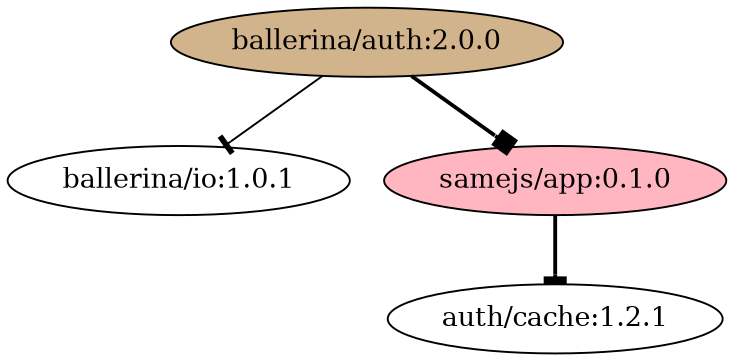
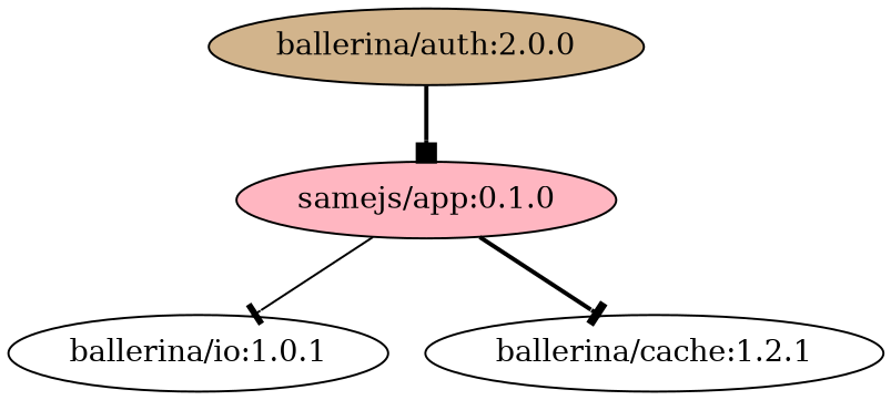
  digraph {
    node [fillcolor=white style=filled]
    edge [arrowhead=tee style=bold]
    "ballerina/auth:2.0.0" [fillcolor=tan]
    "ballerina/io:1.0.1"
    "samejs/app:0.1.0" [fillcolor=lightpink]
-   "ballerina/cache:1.2.1" [label="auth/cache:1.2.1"]
-   "ballerina/auth:2.0.0" -> "ballerina/io:1.0.1" [style=solid]
+   "ballerina/cache:1.2.1"
+   "samejs/app:0.1.0" -> "ballerina/io:1.0.1" [style=solid]
    "ballerina/auth:2.0.0" -> "samejs/app:0.1.0" [arrowhead=box]
    "samejs/app:0.1.0" -> "ballerina/cache:1.2.1"
  }
